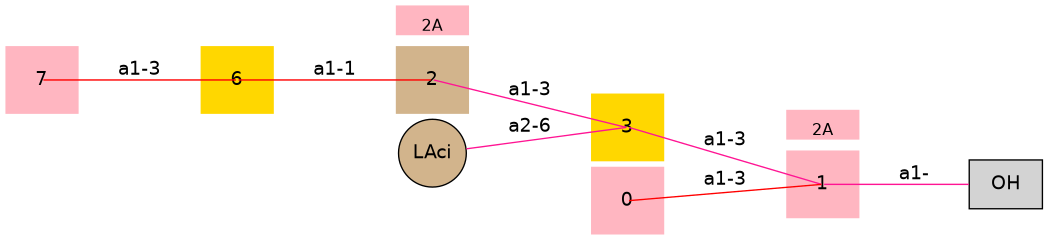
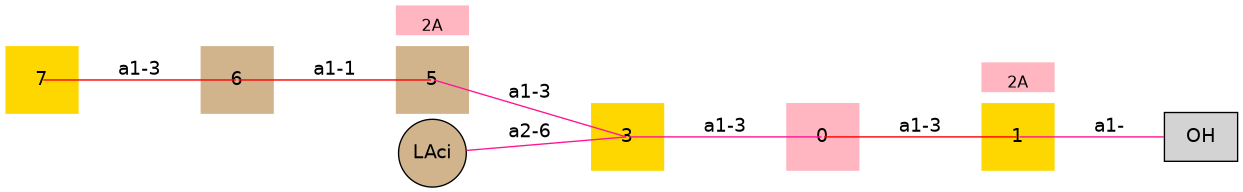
  graph {
    nodesep=0.05
    rankdir=LR
    ranksep=0.8
    splines=false
    node [fillcolor=lightpink fixedsize=true fontname=DejaVuSans labelfontsize=12 scale=true shape=none style=filled]
    edge [color=deeppink fontname=DejaVuSans headclip=false labelangle=320.0 labeldistance=1.2 labelfontsize=12 tailclip=false]
-   1 [height=0.7]
+   1 [fillcolor=gold height=0.7]
    n2 [fontsize=12 height=0.3 label="2A" labelloc=b shape=plaintext]
-   5 [fillcolor=tan height=0.7 label=2]
+   5 [fillcolor=tan height=0.7]
    n4 [fontsize=12 height=0.3 label="2A" labelloc=b shape=plaintext]
    n5 [fillcolor=lightgrey label=OH shape=box]
    3 [fillcolor=gold height=0.7]
    n7 [height=0.7 label=0]
    n8 [fillcolor=tan height=0.7 label=LAci shape=circle]
-   6 [fillcolor=gold height=0.7]
-   7 [height=0.7]
+   6 [fillcolor=tan height=0.7]
+   7 [fillcolor=gold height=0.7]
    subgraph sub_1 {
      rank=same
      1
      n2
    }
    subgraph sub_2 {
      nodesep=0.2
      1
      n2
    }
    subgraph sub_3 {
      rank=same
      5
      n4
    }
    subgraph sub_4 {
      nodesep=0.2
      5
      n4
    }
    1 -- n5 [headclip=true label="a1-"]
    n2 -- 1 [style=invis color="" headclip="" tailclip=""]
    5 -- 3 [label="a1-3"]
    n4 -- 5 [style=invis color="" headclip="" tailclip=""]
-   3 -- 1 [label="a1-3"]
+   3 -- n7 [label="a1-3"]
    n7 -- 1 [color=red label="a1-3"]
    n8 -- 3 [label="a2-6" tailclip=true]
    6 -- 5 [color=red label="a1-1"]
    7 -- 6 [color=red label="a1-3"]
  }
